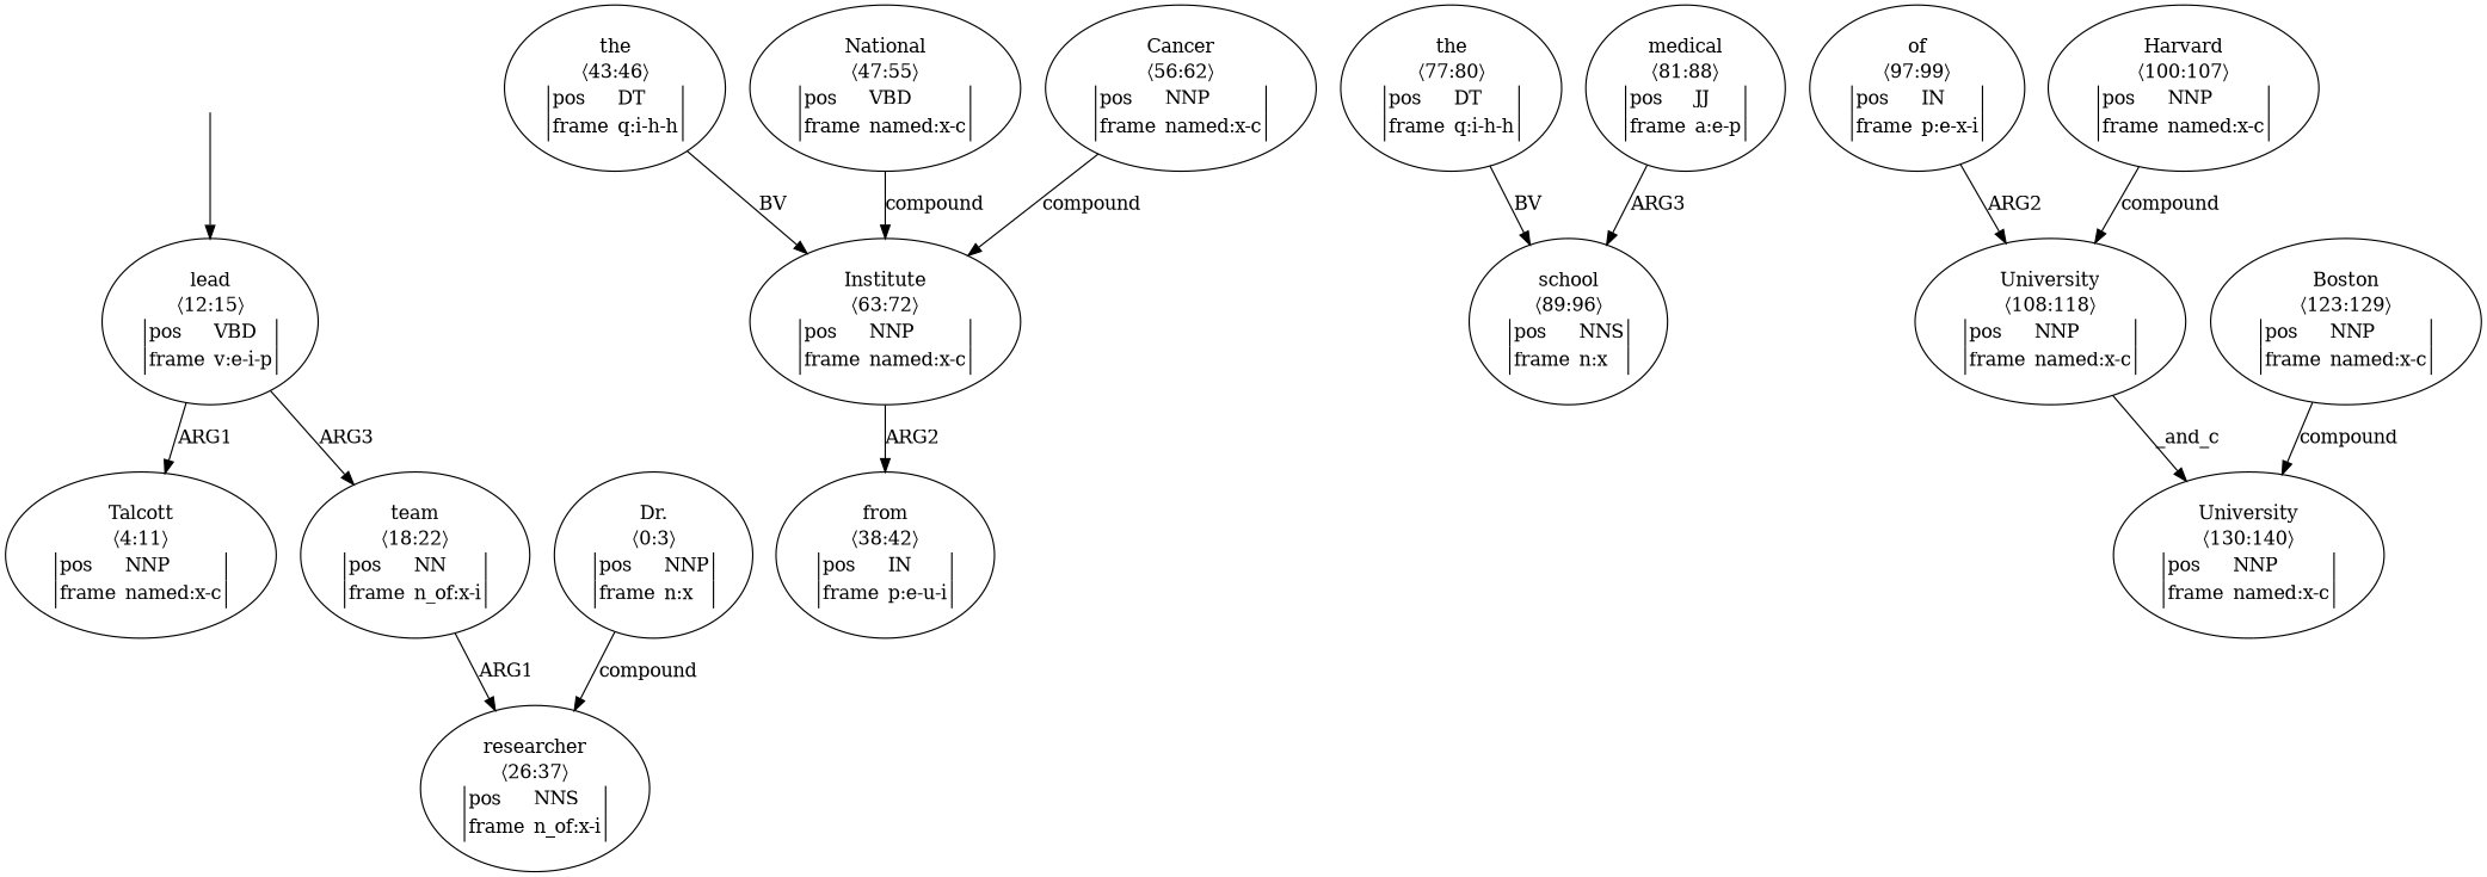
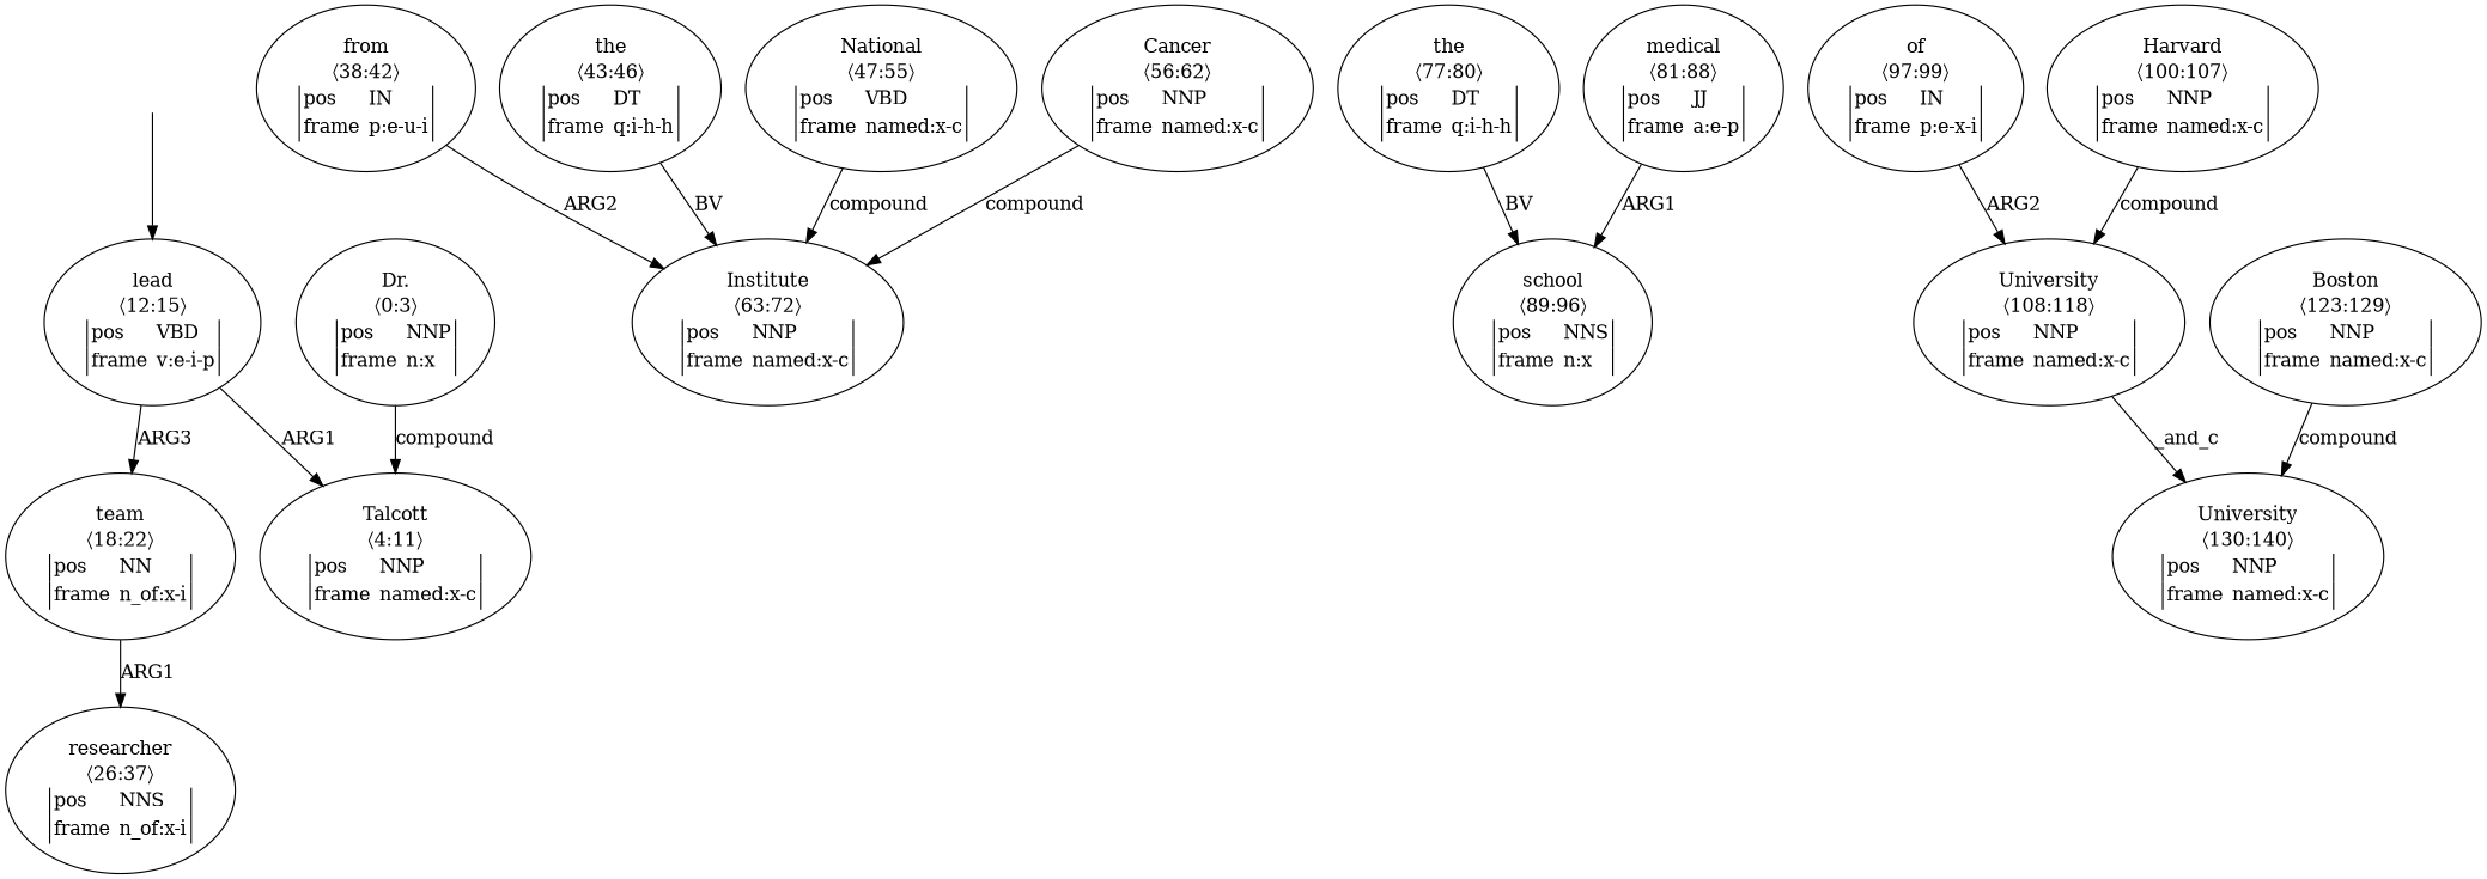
  digraph {
    top [style=invis]
    n2 [label=<<table align="center" border="0" cellspacing="0"><tr><td colspan="2">lead</td></tr><tr><td colspan="2">〈12:15〉</td></tr><tr><td sides="l" border="1" align="left">pos</td><td sides="r" border="1" align="left">VBD</td></tr><tr><td sides="l" border="1" align="left">frame</td><td sides="r" border="1" align="left">v:e-i-p</td></tr></table>>]
    n3 [label=<<table align="center" border="0" cellspacing="0"><tr><td colspan="2">Talcott</td></tr><tr><td colspan="2">〈4:11〉</td></tr><tr><td sides="l" border="1" align="left">pos</td><td sides="r" border="1" align="left">NNP</td></tr><tr><td sides="l" border="1" align="left">frame</td><td sides="r" border="1" align="left">named:x-c</td></tr></table>>]
    n4 [label=<<table align="center" border="0" cellspacing="0"><tr><td colspan="2">team</td></tr><tr><td colspan="2">〈18:22〉</td></tr><tr><td sides="l" border="1" align="left">pos</td><td sides="r" border="1" align="left">NN</td></tr><tr><td sides="l" border="1" align="left">frame</td><td sides="r" border="1" align="left">n_of:x-i</td></tr></table>>]
    n5 [label=<<table align="center" border="0" cellspacing="0"><tr><td colspan="2">researcher</td></tr><tr><td colspan="2">〈26:37〉</td></tr><tr><td sides="l" border="1" align="left">pos</td><td sides="r" border="1" align="left">NNS</td></tr><tr><td sides="l" border="1" align="left">frame</td><td sides="r" border="1" align="left">n_of:x-i</td></tr></table>>]
    n6 [label=<<table align="center" border="0" cellspacing="0"><tr><td colspan="2">Dr.</td></tr><tr><td colspan="2">〈0:3〉</td></tr><tr><td sides="l" border="1" align="left">pos</td><td sides="r" border="1" align="left">NNP</td></tr><tr><td sides="l" border="1" align="left">frame</td><td sides="r" border="1" align="left">n:x</td></tr></table>>]
    n7 [label=<<table align="center" border="0" cellspacing="0"><tr><td colspan="2">from</td></tr><tr><td colspan="2">〈38:42〉</td></tr><tr><td sides="l" border="1" align="left">pos</td><td sides="r" border="1" align="left">IN</td></tr><tr><td sides="l" border="1" align="left">frame</td><td sides="r" border="1" align="left">p:e-u-i</td></tr></table>>]
    n8 [label=<<table align="center" border="0" cellspacing="0"><tr><td colspan="2">Institute</td></tr><tr><td colspan="2">〈63:72〉</td></tr><tr><td sides="l" border="1" align="left">pos</td><td sides="r" border="1" align="left">NNP</td></tr><tr><td sides="l" border="1" align="left">frame</td><td sides="r" border="1" align="left">named:x-c</td></tr></table>>]
    n9 [label=<<table align="center" border="0" cellspacing="0"><tr><td colspan="2">the</td></tr><tr><td colspan="2">〈43:46〉</td></tr><tr><td sides="l" border="1" align="left">pos</td><td sides="r" border="1" align="left">DT</td></tr><tr><td sides="l" border="1" align="left">frame</td><td sides="r" border="1" align="left">q:i-h-h</td></tr></table>>]
    n10 [label=<<table align="center" border="0" cellspacing="0"><tr><td colspan="2">National</td></tr><tr><td colspan="2">〈47:55〉</td></tr><tr><td sides="l" border="1" align="left">pos</td><td sides="r" border="1" align="left">VBD</td></tr><tr><td sides="l" border="1" align="left">frame</td><td sides="r" border="1" align="left">named:x-c</td></tr></table>>]
    n11 [label=<<table align="center" border="0" cellspacing="0"><tr><td colspan="2">Cancer</td></tr><tr><td colspan="2">〈56:62〉</td></tr><tr><td sides="l" border="1" align="left">pos</td><td sides="r" border="1" align="left">NNP</td></tr><tr><td sides="l" border="1" align="left">frame</td><td sides="r" border="1" align="left">named:x-c</td></tr></table>>]
    n12 [label=<<table align="center" border="0" cellspacing="0"><tr><td colspan="2">school</td></tr><tr><td colspan="2">〈89:96〉</td></tr><tr><td sides="l" border="1" align="left">pos</td><td sides="r" border="1" align="left">NNS</td></tr><tr><td sides="l" border="1" align="left">frame</td><td sides="r" border="1" align="left">n:x</td></tr></table>>]
    n13 [label=<<table align="center" border="0" cellspacing="0"><tr><td colspan="2">the</td></tr><tr><td colspan="2">〈77:80〉</td></tr><tr><td sides="l" border="1" align="left">pos</td><td sides="r" border="1" align="left">DT</td></tr><tr><td sides="l" border="1" align="left">frame</td><td sides="r" border="1" align="left">q:i-h-h</td></tr></table>>]
    n14 [label=<<table align="center" border="0" cellspacing="0"><tr><td colspan="2">medical</td></tr><tr><td colspan="2">〈81:88〉</td></tr><tr><td sides="l" border="1" align="left">pos</td><td sides="r" border="1" align="left">JJ</td></tr><tr><td sides="l" border="1" align="left">frame</td><td sides="r" border="1" align="left">a:e-p</td></tr></table>>]
    n15 [label=<<table align="center" border="0" cellspacing="0"><tr><td colspan="2">of</td></tr><tr><td colspan="2">〈97:99〉</td></tr><tr><td sides="l" border="1" align="left">pos</td><td sides="r" border="1" align="left">IN</td></tr><tr><td sides="l" border="1" align="left">frame</td><td sides="r" border="1" align="left">p:e-x-i</td></tr></table>>]
    n16 [label=<<table align="center" border="0" cellspacing="0"><tr><td colspan="2">University</td></tr><tr><td colspan="2">〈108:118〉</td></tr><tr><td sides="l" border="1" align="left">pos</td><td sides="r" border="1" align="left">NNP</td></tr><tr><td sides="l" border="1" align="left">frame</td><td sides="r" border="1" align="left">named:x-c</td></tr></table>>]
    n17 [label=<<table align="center" border="0" cellspacing="0"><tr><td colspan="2">University</td></tr><tr><td colspan="2">〈130:140〉</td></tr><tr><td sides="l" border="1" align="left">pos</td><td sides="r" border="1" align="left">NNP</td></tr><tr><td sides="l" border="1" align="left">frame</td><td sides="r" border="1" align="left">named:x-c</td></tr></table>>]
    n18 [label=<<table align="center" border="0" cellspacing="0"><tr><td colspan="2">Harvard</td></tr><tr><td colspan="2">〈100:107〉</td></tr><tr><td sides="l" border="1" align="left">pos</td><td sides="r" border="1" align="left">NNP</td></tr><tr><td sides="l" border="1" align="left">frame</td><td sides="r" border="1" align="left">named:x-c</td></tr></table>>]
    n19 [label=<<table align="center" border="0" cellspacing="0"><tr><td colspan="2">Boston</td></tr><tr><td colspan="2">〈123:129〉</td></tr><tr><td sides="l" border="1" align="left">pos</td><td sides="r" border="1" align="left">NNP</td></tr><tr><td sides="l" border="1" align="left">frame</td><td sides="r" border="1" align="left">named:x-c</td></tr></table>>]
    top -> n2
    n2 -> n3 [label=ARG1]
    n2 -> n4 [label=ARG3]
    n4 -> n5 [label=ARG1]
-   n6 -> n5 [label=compound]
-   n8 -> n7 [label=ARG2]
+   n6 -> n3 [label=compound]
+   n7 -> n8 [label=ARG2]
    n9 -> n8 [label=BV]
    n10 -> n8 [label=compound]
    n11 -> n8 [label=compound]
    n13 -> n12 [label=BV]
-   n14 -> n12 [label=ARG3]
+   n14 -> n12 [label=ARG1]
    n15 -> n16 [label=ARG2]
    n16 -> n17 [label=_and_c]
    n18 -> n16 [label=compound]
    n19 -> n17 [label=compound]
  }
